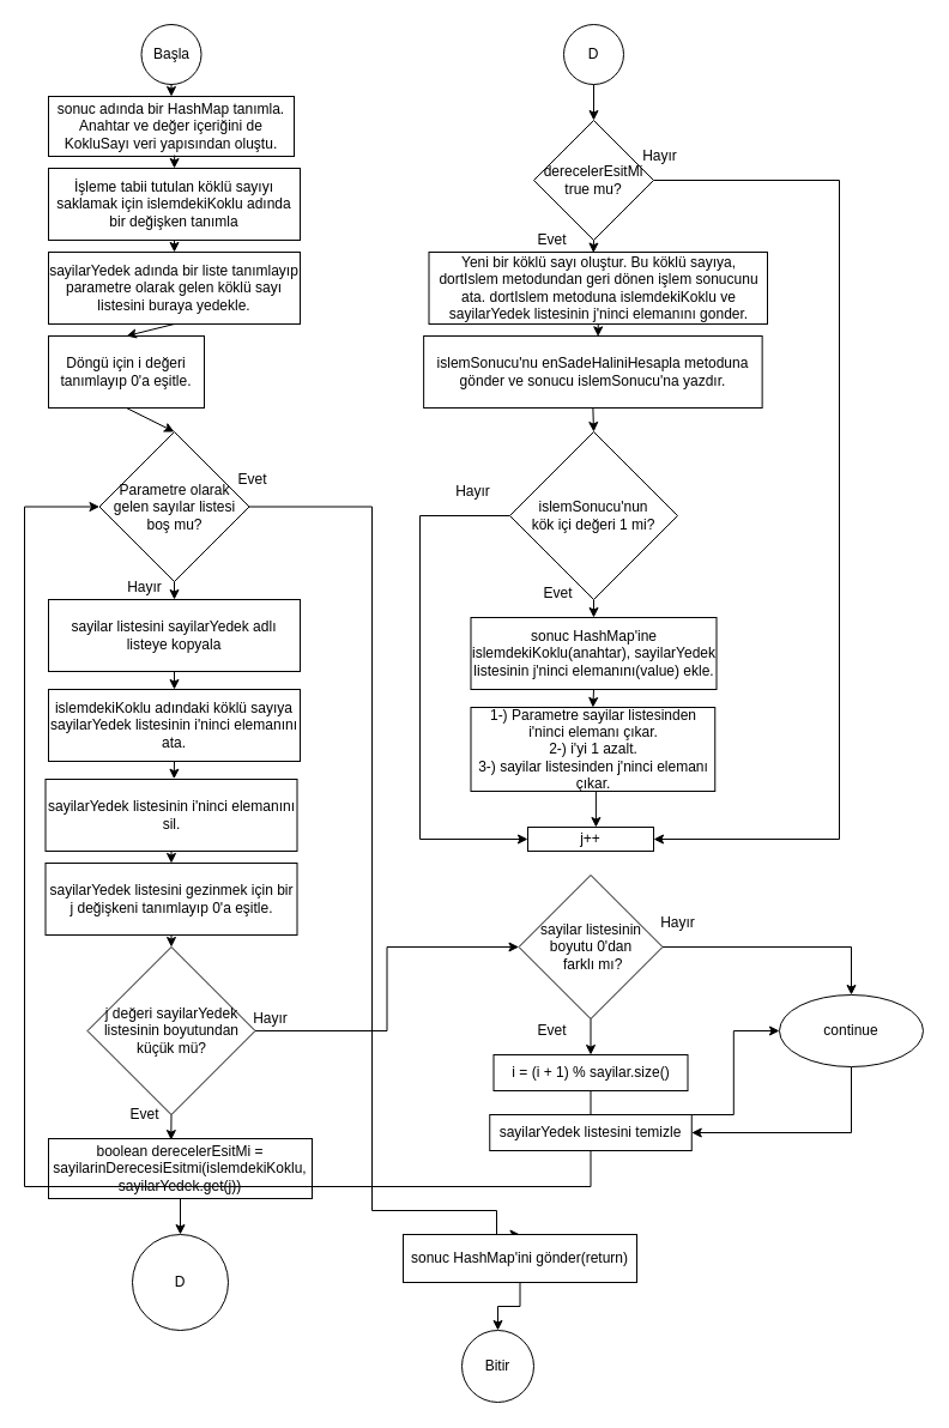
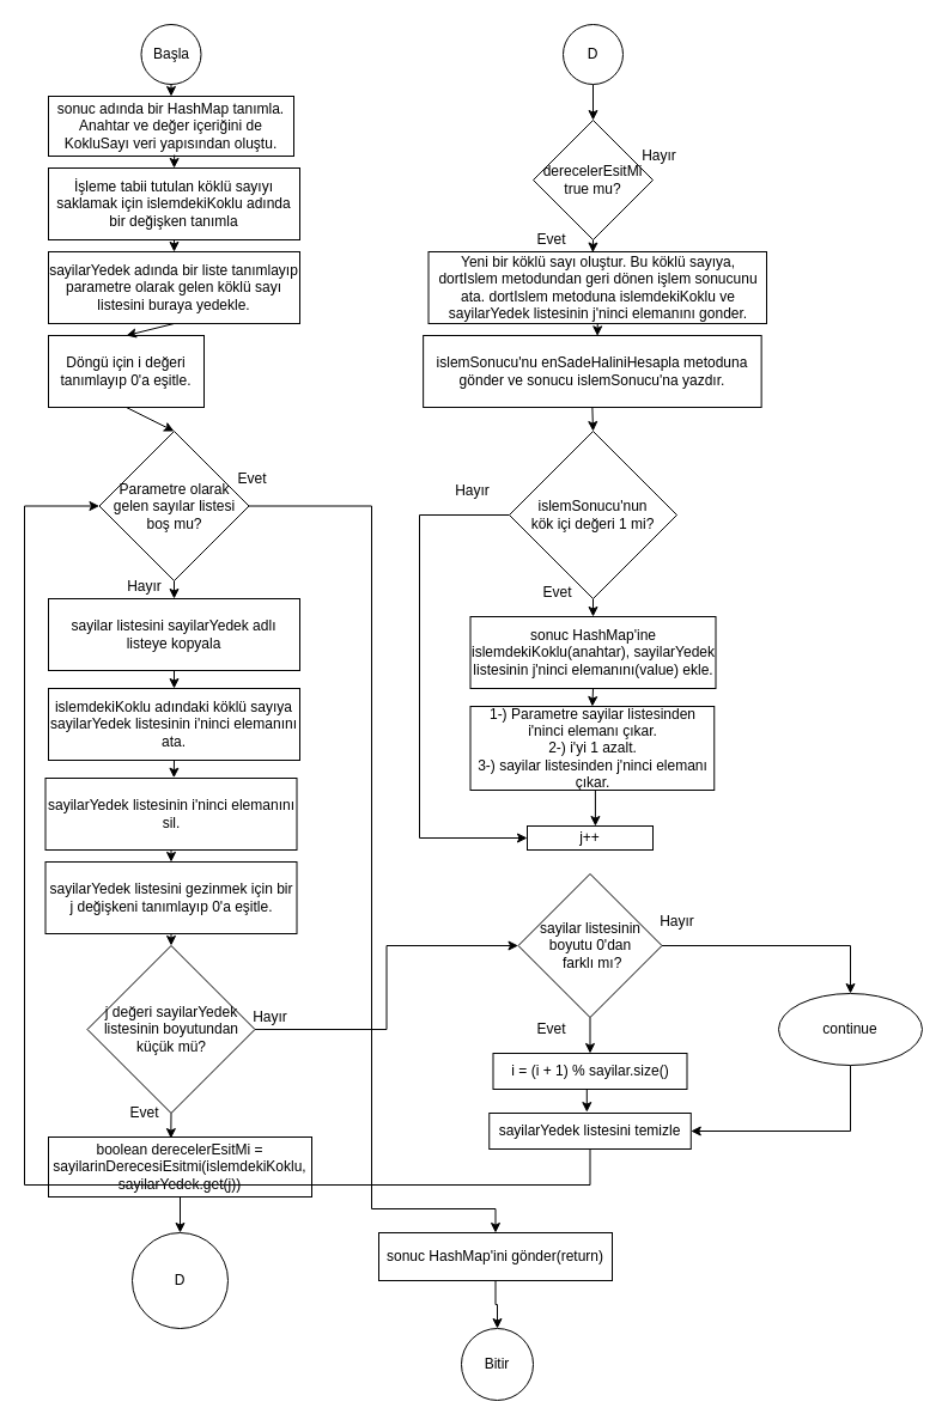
  <mxCell id="0" />
  <mxCell id="1" parent="0" />
  <mxCell id="2" value="Başla" style="ellipse;whiteSpace=wrap;html=1;aspect=fixed;" vertex="1" parent="1"><mxGeometry x="117.5" width="50" height="50" as="geometry" y="20" /></mxCell>
  <mxCell id="3" value="sonuc adında bir HashMap tanımla. Anahtar ve değer içeriğini de KokluSayı veri yapısından oluştu." style="rounded=0;whiteSpace=wrap;html=1;" vertex="1" parent="1"><mxGeometry x="40" y="80" width="205" height="50" as="geometry" /></mxCell>
  <mxCell id="4" value="İşleme tabii tutulan köklü sayıyı saklamak için islemdekiKoklu adında bir değişken tanımla" style="rounded=0;whiteSpace=wrap;html=1;" vertex="1" parent="1"><mxGeometry x="40" y="140" width="210" height="60" as="geometry" /></mxCell>
  <mxCell id="5" value="sayilarYedek adında bir liste tanımlayıp parametre olarak gelen köklü sayı listesini buraya yedekle." style="rounded=0;whiteSpace=wrap;html=1;" vertex="1" parent="1"><mxGeometry x="40" y="210" width="210" height="60" as="geometry" /></mxCell>
  <mxCell id="6" value="Döngü için i değeri tanımlayıp 0'a eşitle." style="rounded=0;whiteSpace=wrap;html=1;" vertex="1" parent="1"><mxGeometry x="40" y="280" width="130" height="60" as="geometry" /></mxCell>
  <mxCell id="7" style="edgeStyle=orthogonalEdgeStyle;rounded=0;orthogonalLoop=1;jettySize=auto;html=1;exitX=1;exitY=0.5;exitDx=0;exitDy=0;entryX=0.5;entryY=0;entryDx=0;entryDy=0;" edge="1" parent="1" source="8" target="63"><mxGeometry relative="1" as="geometry"><Array as="points"><mxPoint x="310" y="423" /><mxPoint x="310" y="1010" /><mxPoint x="414" y="1010" /></Array></mxGeometry></mxCell>
  <mxCell id="8" value="Parametre olarak&lt;br&gt;gelen sayılar listesi&lt;br&gt;boş mu?" style="rhombus;whiteSpace=wrap;html=1;" vertex="1" parent="1"><mxGeometry x="82.5" y="360" width="125" height="125" as="geometry" /></mxCell>
  <mxCell id="9" value="Hayır" style="text;html=1;align=center;verticalAlign=middle;resizable=0;points=[];autosize=1;strokeColor=none;" vertex="1" parent="1"><mxGeometry x="100" y="480" width="40" height="20" as="geometry" /></mxCell>
  <mxCell id="10" value="sayilar listesini sayilarYedek adlı listeye kopyala" style="rounded=0;whiteSpace=wrap;html=1;" vertex="1" parent="1"><mxGeometry x="40" y="500" width="210" height="60" as="geometry" /></mxCell>
  <mxCell id="11" value="islemdekiKoklu adındaki köklü sayıya sayilarYedek listesinin i'ninci elemanını ata." style="rounded=0;whiteSpace=wrap;html=1;" vertex="1" parent="1"><mxGeometry x="40" y="575" width="210" height="60" as="geometry" /></mxCell>
  <mxCell id="12" value="sayilarYedek listesinin i'ninci elemanını sil." style="rounded=0;whiteSpace=wrap;html=1;" vertex="1" parent="1"><mxGeometry x="37.5" y="650" width="210" height="60" as="geometry" /></mxCell>
  <mxCell id="13" value="sayilarYedek listesini gezinmek için bir j değişkeni tanımlayıp 0'a eşitle." style="rounded=0;whiteSpace=wrap;html=1;" vertex="1" parent="1"><mxGeometry x="37.5" y="720" width="210" height="60" as="geometry" /></mxCell>
  <mxCell id="14" style="edgeStyle=orthogonalEdgeStyle;rounded=0;orthogonalLoop=1;jettySize=auto;html=1;exitX=1;exitY=0.5;exitDx=0;exitDy=0;entryX=0;entryY=0.5;entryDx=0;entryDy=0;" edge="1" parent="1" source="15" target="53"><mxGeometry relative="1" as="geometry" /></mxCell>
  <mxCell id="15" value="j değeri sayilarYedek listesinin boyutundan küçük mü?" style="rhombus;whiteSpace=wrap;html=1;" vertex="1" parent="1"><mxGeometry x="72.5" y="790" width="140" height="140" as="geometry" /></mxCell>
  <mxCell id="16" value="Evet" style="text;html=1;align=center;verticalAlign=middle;resizable=0;points=[];autosize=1;strokeColor=none;" vertex="1" parent="1"><mxGeometry x="100" y="920" width="40" height="20" as="geometry" /></mxCell>
  <mxCell id="17" value="boolean derecelerEsitMi = sayilarinDerecesiEsitmi(islemdekiKoklu, sayilarYedek.get(j))" style="rounded=0;whiteSpace=wrap;html=1;" vertex="1" parent="1"><mxGeometry x="40" y="950" width="220" height="50" as="geometry" /></mxCell>
  <mxCell id="18" value="" style="endArrow=classic;html=1;exitX=0.5;exitY=1;exitDx=0;exitDy=0;entryX=0.5;entryY=0;entryDx=0;entryDy=0;" edge="1" parent="1" source="2" target="3"><mxGeometry width="50" height="50" relative="1" as="geometry"><mxPoint x="170" y="100" as="sourcePoint" /><mxPoint x="220" y="50" as="targetPoint" /></mxGeometry></mxCell>
  <mxCell id="19" value="" style="endArrow=classic;html=1;exitX=0.513;exitY=0.98;exitDx=0;exitDy=0;entryX=0.5;entryY=0;entryDx=0;entryDy=0;exitPerimeter=0;" edge="1" parent="1" source="3" target="4"><mxGeometry width="50" height="50" relative="1" as="geometry"><mxPoint x="170" y="160" as="sourcePoint" /><mxPoint x="220" y="110" as="targetPoint" /></mxGeometry></mxCell>
  <mxCell id="20" value="" style="endArrow=classic;html=1;exitX=0.5;exitY=1;exitDx=0;exitDy=0;entryX=0.5;entryY=0;entryDx=0;entryDy=0;" edge="1" parent="1" source="4" target="5"><mxGeometry width="50" height="50" relative="1" as="geometry"><mxPoint x="170" y="220" as="sourcePoint" /><mxPoint x="220" y="170" as="targetPoint" /></mxGeometry></mxCell>
  <mxCell id="21" value="" style="endArrow=classic;html=1;exitX=0.5;exitY=1;exitDx=0;exitDy=0;entryX=0.5;entryY=0;entryDx=0;entryDy=0;" edge="1" parent="1" source="5" target="6"><mxGeometry width="50" height="50" relative="1" as="geometry"><mxPoint x="160" y="310" as="sourcePoint" /><mxPoint x="210" y="260" as="targetPoint" /></mxGeometry></mxCell>
  <mxCell id="22" value="" style="endArrow=classic;html=1;exitX=0.5;exitY=1;exitDx=0;exitDy=0;entryX=0.5;entryY=0;entryDx=0;entryDy=0;" edge="1" parent="1" source="6" target="8"><mxGeometry width="50" height="50" relative="1" as="geometry"><mxPoint x="160" y="380" as="sourcePoint" /><mxPoint x="210" y="330" as="targetPoint" /></mxGeometry></mxCell>
  <mxCell id="23" value="" style="endArrow=classic;html=1;exitX=0.5;exitY=1;exitDx=0;exitDy=0;entryX=0.5;entryY=0;entryDx=0;entryDy=0;" edge="1" parent="1" source="8" target="10"><mxGeometry width="50" height="50" relative="1" as="geometry"><mxPoint x="160" y="520" as="sourcePoint" /><mxPoint x="210" y="470" as="targetPoint" /></mxGeometry></mxCell>
  <mxCell id="24" value="" style="endArrow=classic;html=1;exitX=0.5;exitY=1;exitDx=0;exitDy=0;entryX=0.5;entryY=0;entryDx=0;entryDy=0;" edge="1" parent="1" source="10" target="11"><mxGeometry width="50" height="50" relative="1" as="geometry"><mxPoint x="180" y="590" as="sourcePoint" /><mxPoint x="230" y="540" as="targetPoint" /></mxGeometry></mxCell>
  <mxCell id="25" value="" style="endArrow=classic;html=1;exitX=0.5;exitY=1;exitDx=0;exitDy=0;entryX=0.511;entryY=-0.005;entryDx=0;entryDy=0;entryPerimeter=0;" edge="1" parent="1" source="11" target="12"><mxGeometry width="50" height="50" relative="1" as="geometry"><mxPoint x="150" y="660" as="sourcePoint" /><mxPoint x="200" y="610" as="targetPoint" /></mxGeometry></mxCell>
  <mxCell id="26" value="" style="endArrow=classic;html=1;exitX=0.5;exitY=1;exitDx=0;exitDy=0;entryX=0.5;entryY=0;entryDx=0;entryDy=0;" edge="1" parent="1" source="12" target="13"><mxGeometry width="50" height="50" relative="1" as="geometry"><mxPoint x="170" y="750" as="sourcePoint" /><mxPoint x="220" y="700" as="targetPoint" /></mxGeometry></mxCell>
  <mxCell id="27" value="" style="endArrow=classic;html=1;exitX=0.5;exitY=1;exitDx=0;exitDy=0;entryX=0.5;entryY=0;entryDx=0;entryDy=0;" edge="1" parent="1" source="13" target="15"><mxGeometry width="50" height="50" relative="1" as="geometry"><mxPoint x="170" y="810" as="sourcePoint" /><mxPoint x="220" y="760" as="targetPoint" /></mxGeometry></mxCell>
  <mxCell id="28" value="" style="endArrow=classic;html=1;exitX=0.5;exitY=1;exitDx=0;exitDy=0;entryX=0.465;entryY=0.022;entryDx=0;entryDy=0;entryPerimeter=0;" edge="1" parent="1" source="15" target="17"><mxGeometry width="50" height="50" relative="1" as="geometry"><mxPoint x="190" y="930" as="sourcePoint" /><mxPoint x="220" y="900" as="targetPoint" /></mxGeometry></mxCell>
  <mxCell id="29" value="D" style="ellipse;whiteSpace=wrap;html=1;aspect=fixed;" vertex="1" parent="1"><mxGeometry x="110" y="1030" width="80" height="80" as="geometry" /></mxCell>
  <mxCell id="30" value="" style="endArrow=classic;html=1;exitX=0.5;exitY=1;exitDx=0;exitDy=0;entryX=0.5;entryY=0;entryDx=0;entryDy=0;" edge="1" parent="1" source="17" target="29"><mxGeometry width="50" height="50" relative="1" as="geometry"><mxPoint x="167.5" y="1070" as="sourcePoint" /><mxPoint x="217.5" y="1020" as="targetPoint" /></mxGeometry></mxCell>
  <mxCell id="31" style="edgeStyle=orthogonalEdgeStyle;rounded=0;orthogonalLoop=1;jettySize=auto;html=1;exitX=0.5;exitY=1;exitDx=0;exitDy=0;entryX=0.5;entryY=0;entryDx=0;entryDy=0;" edge="1" parent="1" source="32" target="35"><mxGeometry relative="1" as="geometry" /></mxCell>
  <mxCell id="32" value="D" style="ellipse;whiteSpace=wrap;html=1;aspect=fixed;" vertex="1" parent="1"><mxGeometry x="470" width="50" height="50" as="geometry" y="20" /></mxCell>
- <mxCell id="33" style="edgeStyle=orthogonalEdgeStyle;rounded=0;orthogonalLoop=1;jettySize=auto;html=1;exitX=1;exitY=0.5;exitDx=0;exitDy=0;entryX=1;entryY=0.5;entryDx=0;entryDy=0;" edge="1" parent="1" source="35" target="50"><mxGeometry relative="1" as="geometry"><Array as="points"><mxPoint x="700" y="150" /><mxPoint x="700" y="700" /></Array></mxGeometry></mxCell>
  <mxCell id="34" style="edgeStyle=orthogonalEdgeStyle;rounded=0;orthogonalLoop=1;jettySize=auto;html=1;exitX=0.5;exitY=1;exitDx=0;exitDy=0;entryX=0.486;entryY=0.01;entryDx=0;entryDy=0;entryPerimeter=0;" edge="1" parent="1" source="35" target="38"><mxGeometry relative="1" as="geometry" /></mxCell>
  <mxCell id="35" value="derecelerEsitMi&lt;br&gt;true mu?" style="rhombus;whiteSpace=wrap;html=1;" vertex="1" parent="1"><mxGeometry x="445" y="100" width="100" height="100" as="geometry" /></mxCell>
  <mxCell id="36" value="Evet" style="text;html=1;align=center;verticalAlign=middle;resizable=0;points=[];autosize=1;strokeColor=none;" vertex="1" parent="1"><mxGeometry x="440" y="190" width="40" height="20" as="geometry" /></mxCell>
  <mxCell id="37" style="edgeStyle=orthogonalEdgeStyle;rounded=0;orthogonalLoop=1;jettySize=auto;html=1;exitX=0.5;exitY=1;exitDx=0;exitDy=0;entryX=0.515;entryY=0.006;entryDx=0;entryDy=0;entryPerimeter=0;" edge="1" parent="1" source="38" target="40"><mxGeometry relative="1" as="geometry" /></mxCell>
  <mxCell id="38" value="Yeni bir köklü sayı oluştur. Bu köklü sayıya, dortIslem metodundan geri dönen işlem sonucunu ata. dortIslem metoduna islemdekiKoklu ve sayilarYedek listesinin j'ninci elemanını gonder." style="rounded=0;whiteSpace=wrap;html=1;" vertex="1" parent="1"><mxGeometry x="357.5" y="210" width="282.5" height="60" as="geometry" /></mxCell>
  <mxCell id="39" style="edgeStyle=orthogonalEdgeStyle;rounded=0;orthogonalLoop=1;jettySize=auto;html=1;exitX=0.5;exitY=1;exitDx=0;exitDy=0;entryX=0.5;entryY=0;entryDx=0;entryDy=0;" edge="1" parent="1" source="40" target="43"><mxGeometry relative="1" as="geometry" /></mxCell>
  <mxCell id="40" value="islemSonucu'nu enSadeHaliniHesapla metoduna gönder ve sonucu islemSonucu'na yazdır." style="rounded=0;whiteSpace=wrap;html=1;" vertex="1" parent="1"><mxGeometry x="353.13" y="280" width="282.5" height="60" as="geometry" /></mxCell>
  <mxCell id="41" style="edgeStyle=orthogonalEdgeStyle;rounded=0;orthogonalLoop=1;jettySize=auto;html=1;exitX=0.5;exitY=1;exitDx=0;exitDy=0;entryX=0.5;entryY=0;entryDx=0;entryDy=0;" edge="1" parent="1" source="43" target="46"><mxGeometry relative="1" as="geometry" /></mxCell>
  <mxCell id="42" style="edgeStyle=orthogonalEdgeStyle;rounded=0;orthogonalLoop=1;jettySize=auto;html=1;exitX=0;exitY=0.5;exitDx=0;exitDy=0;entryX=0;entryY=0.5;entryDx=0;entryDy=0;" edge="1" parent="1" source="43" target="50"><mxGeometry relative="1" as="geometry"><Array as="points"><mxPoint x="350" y="430" /><mxPoint x="350" y="700" /></Array></mxGeometry></mxCell>
  <mxCell id="43" value="islemSonucu'nun&lt;br&gt;kök içi değeri 1 mi?" style="rhombus;whiteSpace=wrap;html=1;" vertex="1" parent="1"><mxGeometry x="425" y="360" width="140" height="140" as="geometry" /></mxCell>
  <mxCell id="44" value="Evet" style="text;html=1;align=center;verticalAlign=middle;resizable=0;points=[];autosize=1;strokeColor=none;" vertex="1" parent="1"><mxGeometry x="445" y="485" width="40" height="20" as="geometry" /></mxCell>
  <mxCell id="45" style="edgeStyle=orthogonalEdgeStyle;rounded=0;orthogonalLoop=1;jettySize=auto;html=1;exitX=0.5;exitY=1;exitDx=0;exitDy=0;entryX=0.5;entryY=0;entryDx=0;entryDy=0;" edge="1" parent="1" source="46" target="48"><mxGeometry relative="1" as="geometry" /></mxCell>
  <mxCell id="46" value="sonuc HashMap'ine islemdekiKoklu(anahtar), sayilarYedek listesinin j'ninci elemanını(value) ekle." style="rounded=0;whiteSpace=wrap;html=1;" vertex="1" parent="1"><mxGeometry x="392.5" y="515" width="205" height="60" as="geometry" /></mxCell>
  <mxCell id="47" style="edgeStyle=orthogonalEdgeStyle;rounded=0;orthogonalLoop=1;jettySize=auto;html=1;exitX=0.5;exitY=1;exitDx=0;exitDy=0;entryX=0.542;entryY=0.002;entryDx=0;entryDy=0;entryPerimeter=0;" edge="1" parent="1" source="48" target="50"><mxGeometry relative="1" as="geometry" /></mxCell>
  <mxCell id="48" value="1-) Parametre sayilar listesinden&lt;br&gt;i'ninci elemanı çıkar.&lt;br&gt;2-) i'yi 1 azalt.&lt;br&gt;3-) sayilar listesinden j'ninci elemanı çıkar." style="rounded=0;whiteSpace=wrap;html=1;" vertex="1" parent="1"><mxGeometry x="392.5" y="590" width="203.75" height="70" as="geometry" /></mxCell>
  <mxCell id="49" value="Hayır" style="text;html=1;align=center;verticalAlign=middle;resizable=0;points=[];autosize=1;strokeColor=none;" vertex="1" parent="1"><mxGeometry x="374" y="400" width="40" height="20" as="geometry" /></mxCell>
  <mxCell id="50" value="j++" style="rounded=0;whiteSpace=wrap;html=1;" vertex="1" parent="1"><mxGeometry x="440" y="690" width="105" height="20" as="geometry" /></mxCell>
  <mxCell id="51" style="edgeStyle=orthogonalEdgeStyle;rounded=0;orthogonalLoop=1;jettySize=auto;html=1;exitX=1;exitY=0.5;exitDx=0;exitDy=0;entryX=0.5;entryY=0;entryDx=0;entryDy=0;" edge="1" parent="1" source="53" target="59"><mxGeometry relative="1" as="geometry" /></mxCell>
  <mxCell id="52" style="edgeStyle=orthogonalEdgeStyle;rounded=0;orthogonalLoop=1;jettySize=auto;html=1;exitX=0.5;exitY=1;exitDx=0;exitDy=0;entryX=0.5;entryY=0;entryDx=0;entryDy=0;" edge="1" parent="1" source="53" target="57"><mxGeometry relative="1" as="geometry" /></mxCell>
  <mxCell id="53" value="sayilar listesinin&lt;br&gt;boyutu 0'dan&lt;br&gt;&amp;nbsp;farklı mı?" style="rhombus;whiteSpace=wrap;html=1;" vertex="1" parent="1"><mxGeometry x="432.5" y="730" width="120" height="120" as="geometry" /></mxCell>
  <mxCell id="54" value="Evet" style="text;html=1;align=center;verticalAlign=middle;resizable=0;points=[];autosize=1;strokeColor=none;" vertex="1" parent="1"><mxGeometry x="440" y="850" width="40" height="20" as="geometry" /></mxCell>
  <mxCell id="55" value="Hayır" style="text;html=1;align=center;verticalAlign=middle;resizable=0;points=[];autosize=1;strokeColor=none;" vertex="1" parent="1"><mxGeometry x="545" y="760" width="40" height="20" as="geometry" /></mxCell>
- <mxCell id="56" style="edgeStyle=orthogonalEdgeStyle;rounded=0;orthogonalLoop=1;jettySize=auto;html=1;exitX=0.5;exitY=1;exitDx=0;exitDy=0;" edge="1" parent="1" source="57" target="59"><mxGeometry relative="1" as="geometry" /></mxCell>
+ <mxCell id="56" style="edgeStyle=orthogonalEdgeStyle;rounded=0;orthogonalLoop=1;jettySize=auto;html=1;exitX=0.5;exitY=1;exitDx=0;exitDy=0;entryX=0.484;entryY=-0.03;entryDx=0;entryDy=0;entryPerimeter=0;" edge="1" parent="1" source="57" target="61"><mxGeometry relative="1" as="geometry" /></mxCell>
  <mxCell id="57" value="i = (i + 1) % sayilar.size()" style="rounded=0;whiteSpace=wrap;html=1;" vertex="1" parent="1"><mxGeometry x="411.5" y="880" width="162" height="30" as="geometry" /></mxCell>
  <mxCell id="58" style="edgeStyle=orthogonalEdgeStyle;rounded=0;orthogonalLoop=1;jettySize=auto;html=1;exitX=0.5;exitY=1;exitDx=0;exitDy=0;entryX=1;entryY=0.5;entryDx=0;entryDy=0;" edge="1" parent="1" source="59" target="61"><mxGeometry relative="1" as="geometry"><mxPoint x="580" y="950" as="targetPoint" /></mxGeometry></mxCell>
  <mxCell id="59" value="continue" style="ellipse;whiteSpace=wrap;html=1;" vertex="1" parent="1"><mxGeometry x="650" y="830" width="120" height="60" as="geometry" /></mxCell>
  <mxCell id="60" style="edgeStyle=orthogonalEdgeStyle;rounded=0;orthogonalLoop=1;jettySize=auto;html=1;exitX=0.5;exitY=1;exitDx=0;exitDy=0;entryX=0;entryY=0.5;entryDx=0;entryDy=0;" edge="1" parent="1" source="61" target="8"><mxGeometry relative="1" as="geometry"><Array as="points"><mxPoint x="493" y="990" /><mxPoint x="20" y="990" /><mxPoint x="20" y="423" /></Array></mxGeometry></mxCell>
  <mxCell id="61" value="sayilarYedek listesini temizle" style="rounded=0;whiteSpace=wrap;html=1;" vertex="1" parent="1"><mxGeometry x="408.25" y="930" width="168.5" height="30" as="geometry" /></mxCell>
  <mxCell id="62" style="edgeStyle=orthogonalEdgeStyle;rounded=0;orthogonalLoop=1;jettySize=auto;html=1;exitX=0.5;exitY=1;exitDx=0;exitDy=0;entryX=0.5;entryY=0;entryDx=0;entryDy=0;" edge="1" parent="1" source="63" target="64"><mxGeometry relative="1" as="geometry" /></mxCell>
- <mxCell id="63" value="sonuc HashMap'ini gönder(return)" style="rounded=0;whiteSpace=wrap;html=1;" vertex="1" parent="1"><mxGeometry x="336" y="1030" width="195" height="40" as="geometry" /></mxCell>
+ <mxCell id="63" value="sonuc HashMap'ini gönder(return)" style="rounded=0;whiteSpace=wrap;html=1;" vertex="1" parent="1"><mxGeometry x="316" y="1030" width="195" height="40" as="geometry" /></mxCell>
  <mxCell id="64" value="Bitir" style="ellipse;whiteSpace=wrap;html=1;aspect=fixed;" vertex="1" parent="1"><mxGeometry x="385" y="1110" width="60" height="60" as="geometry" /></mxCell>
  <mxCell id="65" value="Evet" style="text;html=1;align=center;verticalAlign=middle;resizable=0;points=[];autosize=1;strokeColor=none;" vertex="1" parent="1"><mxGeometry x="190" y="390" width="40" height="20" as="geometry" /></mxCell>
  <mxCell id="66" value="Hayır" style="text;html=1;align=center;verticalAlign=middle;resizable=0;points=[];autosize=1;strokeColor=none;" vertex="1" parent="1"><mxGeometry x="530" y="120" width="40" height="20" as="geometry" /></mxCell>
  <mxCell id="67" value="Hayır" style="text;html=1;align=center;verticalAlign=middle;resizable=0;points=[];autosize=1;strokeColor=none;" vertex="1" parent="1"><mxGeometry x="205" y="840" width="40" height="20" as="geometry" /></mxCell>
